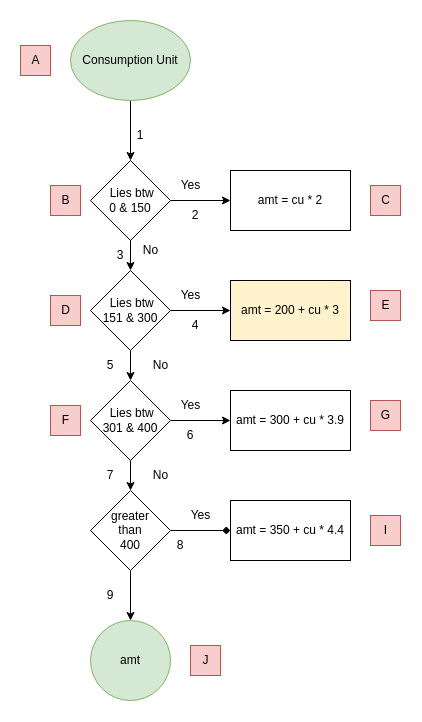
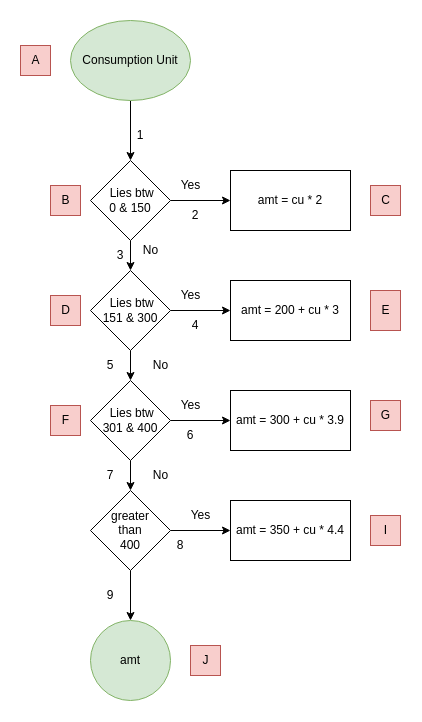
  <mxCell id="0" />
  <mxCell id="1" parent="0" />
  <mxCell id="2" value="" style="edgeStyle=orthogonalEdgeStyle;rounded=0;orthogonalLoop=1;jettySize=auto;html=1;" edge="1" parent="1" source="3" target="6"><mxGeometry relative="1" as="geometry" /></mxCell>
  <mxCell id="3" value="Consumption Unit" style="ellipse;whiteSpace=wrap;html=1;fillColor=#d5e8d4;strokeColor=#82b366;" vertex="1" parent="1"><mxGeometry x="70" y="20" width="120" height="80" as="geometry" /></mxCell>
  <mxCell id="4" value="" style="edgeStyle=orthogonalEdgeStyle;rounded=0;orthogonalLoop=1;jettySize=auto;html=1;" edge="1" parent="1" source="6" target="9"><mxGeometry relative="1" as="geometry" /></mxCell>
  <mxCell id="5" value="" style="edgeStyle=orthogonalEdgeStyle;rounded=0;orthogonalLoop=1;jettySize=auto;html=1;" edge="1" parent="1" source="6" target="16"><mxGeometry relative="1" as="geometry" /></mxCell>
  <mxCell id="6" value="&amp;nbsp;Lies btw &lt;br&gt;0 &amp;amp; 150" style="rhombus;whiteSpace=wrap;html=1;" vertex="1" parent="1"><mxGeometry x="90" y="160" width="80" height="80" as="geometry" /></mxCell>
  <mxCell id="7" value="" style="edgeStyle=orthogonalEdgeStyle;rounded=0;orthogonalLoop=1;jettySize=auto;html=1;" edge="1" parent="1" source="9" target="12"><mxGeometry relative="1" as="geometry" /></mxCell>
  <mxCell id="8" style="edgeStyle=orthogonalEdgeStyle;rounded=0;orthogonalLoop=1;jettySize=auto;html=1;exitX=1;exitY=0.5;exitDx=0;exitDy=0;" edge="1" parent="1" source="9" target="17"><mxGeometry relative="1" as="geometry" /></mxCell>
  <mxCell id="9" value="&amp;nbsp;Lies btw &lt;br&gt;151 &amp;amp; 300" style="rhombus;whiteSpace=wrap;html=1;" vertex="1" parent="1"><mxGeometry x="90" y="270" width="80" height="80" as="geometry" /></mxCell>
  <mxCell id="10" value="" style="edgeStyle=orthogonalEdgeStyle;rounded=0;orthogonalLoop=1;jettySize=auto;html=1;" edge="1" parent="1" source="12" target="15"><mxGeometry relative="1" as="geometry" /></mxCell>
  <mxCell id="11" style="edgeStyle=orthogonalEdgeStyle;rounded=0;orthogonalLoop=1;jettySize=auto;html=1;exitX=1;exitY=0.5;exitDx=0;exitDy=0;" edge="1" parent="1" source="12" target="18"><mxGeometry relative="1" as="geometry" /></mxCell>
  <mxCell id="12" value="&amp;nbsp;Lies btw &lt;br&gt;301 &amp;amp; 400" style="rhombus;whiteSpace=wrap;html=1;" vertex="1" parent="1"><mxGeometry x="90" y="380" width="80" height="80" as="geometry" /></mxCell>
- <mxCell id="13" style="edgeStyle=orthogonalEdgeStyle;rounded=0;orthogonalLoop=1;jettySize=auto;html=1;exitX=1;exitY=0.5;exitDx=0;exitDy=0;entryX=0;entryY=0.5;entryDx=0;entryDy=0;endArrow=diamond;" edge="1" parent="1" source="15" target="19"><mxGeometry relative="1" as="geometry" /></mxCell>
+ <mxCell id="13" style="edgeStyle=orthogonalEdgeStyle;rounded=0;orthogonalLoop=1;jettySize=auto;html=1;exitX=1;exitY=0.5;exitDx=0;exitDy=0;entryX=0;entryY=0.5;entryDx=0;entryDy=0;" edge="1" parent="1" source="15" target="19"><mxGeometry relative="1" as="geometry" /></mxCell>
  <mxCell id="14" value="" style="edgeStyle=orthogonalEdgeStyle;rounded=0;orthogonalLoop=1;jettySize=auto;html=1;" edge="1" parent="1" source="15" target="27"><mxGeometry relative="1" as="geometry" /></mxCell>
  <mxCell id="15" value="greater &lt;br&gt;than&lt;br&gt;400" style="rhombus;whiteSpace=wrap;html=1;" vertex="1" parent="1"><mxGeometry x="90" y="490" width="80" height="80" as="geometry" /></mxCell>
  <mxCell id="16" value="amt = cu * 2" style="whiteSpace=wrap;html=1;" vertex="1" parent="1"><mxGeometry x="230" y="170" width="120" height="60" as="geometry" /></mxCell>
- <mxCell id="17" value="amt = 200 + cu * 3" style="whiteSpace=wrap;html=1;fillColor=#fff2cc;" vertex="1" parent="1"><mxGeometry x="230" y="280" width="120" height="60" as="geometry" /></mxCell>
+ <mxCell id="17" value="amt = 200 + cu * 3" style="whiteSpace=wrap;html=1;" vertex="1" parent="1"><mxGeometry x="230" y="280" width="120" height="60" as="geometry" /></mxCell>
  <mxCell id="18" value="amt = 300 + cu * 3.9" style="whiteSpace=wrap;html=1;" vertex="1" parent="1"><mxGeometry x="230" y="390" width="120" height="60" as="geometry" /></mxCell>
  <mxCell id="19" value="amt = 350 + cu * 4.4" style="whiteSpace=wrap;html=1;" vertex="1" parent="1"><mxGeometry x="230" y="500" width="120" height="60" as="geometry" /></mxCell>
  <mxCell id="20" value="No" style="text;html=1;align=center;verticalAlign=middle;resizable=0;points=[];autosize=1;strokeColor=none;fillColor=none;" vertex="1" parent="1"><mxGeometry x="130" y="235" width="40" height="30" as="geometry" /></mxCell>
  <mxCell id="21" value="No" style="text;html=1;align=center;verticalAlign=middle;resizable=0;points=[];autosize=1;strokeColor=none;fillColor=none;" vertex="1" parent="1"><mxGeometry x="140" y="350" width="40" height="30" as="geometry" /></mxCell>
  <mxCell id="22" value="No" style="text;html=1;align=center;verticalAlign=middle;resizable=0;points=[];autosize=1;strokeColor=none;fillColor=none;" vertex="1" parent="1"><mxGeometry x="140" y="460" width="40" height="30" as="geometry" /></mxCell>
  <mxCell id="23" value="Yes" style="text;html=1;align=center;verticalAlign=middle;resizable=0;points=[];autosize=1;strokeColor=none;fillColor=none;" vertex="1" parent="1"><mxGeometry x="170" y="170" width="40" height="30" as="geometry" /></mxCell>
  <mxCell id="24" value="Yes" style="text;html=1;align=center;verticalAlign=middle;resizable=0;points=[];autosize=1;strokeColor=none;fillColor=none;" vertex="1" parent="1"><mxGeometry x="170" y="280" width="40" height="30" as="geometry" /></mxCell>
  <mxCell id="25" value="Yes" style="text;html=1;align=center;verticalAlign=middle;resizable=0;points=[];autosize=1;strokeColor=none;fillColor=none;" vertex="1" parent="1"><mxGeometry x="170" y="390" width="40" height="30" as="geometry" /></mxCell>
  <mxCell id="26" value="Yes" style="text;html=1;align=center;verticalAlign=middle;resizable=0;points=[];autosize=1;strokeColor=none;fillColor=none;" vertex="1" parent="1"><mxGeometry x="180" y="500" width="40" height="30" as="geometry" /></mxCell>
  <mxCell id="27" value="amt" style="ellipse;whiteSpace=wrap;html=1;fillColor=#d5e8d4;strokeColor=#82b366;" vertex="1" parent="1"><mxGeometry x="90" y="620" width="80" height="80" as="geometry" /></mxCell>
  <mxCell id="28" value="A" style="text;html=1;align=center;verticalAlign=middle;resizable=0;points=[];autosize=1;strokeColor=#b85450;fillColor=#f8cecc;" vertex="1" parent="1"><mxGeometry x="20" y="45" width="30" height="30" as="geometry" /></mxCell>
  <mxCell id="29" value="B" style="text;html=1;align=center;verticalAlign=middle;resizable=0;points=[];autosize=1;strokeColor=#b85450;fillColor=#f8cecc;" vertex="1" parent="1"><mxGeometry x="50" y="185" width="30" height="30" as="geometry" /></mxCell>
  <mxCell id="30" value="C&lt;span style=&quot;color: rgba(0, 0, 0, 0); font-family: monospace; font-size: 0px; text-align: start;&quot;&gt;%3CmxGraphModel%3E%3Croot%3E%3CmxCell%20id%3D%220%22%2F%3E%3CmxCell%20id%3D%221%22%20parent%3D%220%22%2F%3E%3CmxCell%20id%3D%222%22%20value%3D%22B%22%20style%3D%22text%3Bhtml%3D1%3Balign%3Dcenter%3BverticalAlign%3Dmiddle%3Bresizable%3D0%3Bpoints%3D%5B%5D%3Bautosize%3D1%3BstrokeColor%3D%23b85450%3BfillColor%3D%23f8cecc%3B%22%20vertex%3D%221%22%20parent%3D%221%22%3E%3CmxGeometry%20x%3D%22310%22%20y%3D%22195%22%20width%3D%2230%22%20height%3D%2230%22%20as%3D%22geometry%22%2F%3E%3C%2FmxCell%3E%3C%2Froot%3E%3C%2FmxGraphModel%3E&lt;/span&gt;" style="text;html=1;align=center;verticalAlign=middle;resizable=0;points=[];autosize=1;strokeColor=#b85450;fillColor=#f8cecc;" vertex="1" parent="1"><mxGeometry x="370" y="185" width="30" height="30" as="geometry" /></mxCell>
  <mxCell id="31" value="D" style="text;html=1;align=center;verticalAlign=middle;resizable=0;points=[];autosize=1;strokeColor=#b85450;fillColor=#f8cecc;" vertex="1" parent="1"><mxGeometry x="50" y="295" width="30" height="30" as="geometry" /></mxCell>
- <mxCell id="32" value="E" style="text;html=1;align=center;verticalAlign=middle;resizable=0;points=[];autosize=1;strokeColor=#b85450;fillColor=#f8cecc;" vertex="1" parent="1"><mxGeometry x="370" y="290" width="30" height="30" as="geometry" /></mxCell>
+ <mxCell id="32" value="E" style="text;html=1;align=center;verticalAlign=middle;resizable=0;points=[];autosize=1;strokeColor=#b85450;fillColor=#f8cecc;" vertex="1" parent="1"><mxGeometry x="370" y="290" width="30" height="40" as="geometry" /></mxCell>
  <mxCell id="33" value="F" style="text;html=1;align=center;verticalAlign=middle;resizable=0;points=[];autosize=1;strokeColor=#b85450;fillColor=#f8cecc;" vertex="1" parent="1"><mxGeometry x="50" y="405" width="30" height="30" as="geometry" /></mxCell>
  <mxCell id="34" value="G" style="text;html=1;align=center;verticalAlign=middle;resizable=0;points=[];autosize=1;strokeColor=#b85450;fillColor=#f8cecc;" vertex="1" parent="1"><mxGeometry x="370" y="400" width="30" height="30" as="geometry" /></mxCell>
  <mxCell id="35" value="I" style="text;html=1;align=center;verticalAlign=middle;resizable=0;points=[];autosize=1;strokeColor=#b85450;fillColor=#f8cecc;" vertex="1" parent="1"><mxGeometry x="370" y="515" width="30" height="30" as="geometry" /></mxCell>
  <mxCell id="36" value="J" style="text;html=1;align=center;verticalAlign=middle;resizable=0;points=[];autosize=1;strokeColor=#b85450;fillColor=#f8cecc;" vertex="1" parent="1"><mxGeometry x="190" y="645" width="30" height="30" as="geometry" /></mxCell>
  <mxCell id="37" value="1" style="text;html=1;strokeColor=none;fillColor=none;align=center;verticalAlign=middle;whiteSpace=wrap;rounded=0;" vertex="1" parent="1"><mxGeometry x="110" y="120" width="60" height="30" as="geometry" /></mxCell>
  <mxCell id="38" value="2" style="text;html=1;strokeColor=none;fillColor=none;align=center;verticalAlign=middle;whiteSpace=wrap;rounded=0;" vertex="1" parent="1"><mxGeometry x="165" y="200" width="60" height="30" as="geometry" /></mxCell>
  <mxCell id="39" value="3" style="text;html=1;strokeColor=none;fillColor=none;align=center;verticalAlign=middle;whiteSpace=wrap;rounded=0;" vertex="1" parent="1"><mxGeometry x="90" y="240" width="60" height="30" as="geometry" /></mxCell>
  <mxCell id="40" value="4" style="text;html=1;strokeColor=none;fillColor=none;align=center;verticalAlign=middle;whiteSpace=wrap;rounded=0;" vertex="1" parent="1"><mxGeometry x="165" y="310" width="60" height="30" as="geometry" /></mxCell>
  <mxCell id="41" value="5" style="text;html=1;strokeColor=none;fillColor=none;align=center;verticalAlign=middle;whiteSpace=wrap;rounded=0;" vertex="1" parent="1"><mxGeometry x="80" y="350" width="60" height="30" as="geometry" /></mxCell>
  <mxCell id="42" value="6" style="text;html=1;strokeColor=none;fillColor=none;align=center;verticalAlign=middle;whiteSpace=wrap;rounded=0;" vertex="1" parent="1"><mxGeometry x="160" y="420" width="60" height="30" as="geometry" /></mxCell>
  <mxCell id="43" value="7" style="text;html=1;strokeColor=none;fillColor=none;align=center;verticalAlign=middle;whiteSpace=wrap;rounded=0;" vertex="1" parent="1"><mxGeometry x="80" y="460" width="60" height="30" as="geometry" /></mxCell>
  <mxCell id="44" value="8" style="text;html=1;strokeColor=none;fillColor=none;align=center;verticalAlign=middle;whiteSpace=wrap;rounded=0;" vertex="1" parent="1"><mxGeometry x="150" y="530" width="60" height="30" as="geometry" /></mxCell>
  <mxCell id="45" value="9" style="text;html=1;strokeColor=none;fillColor=none;align=center;verticalAlign=middle;whiteSpace=wrap;rounded=0;" vertex="1" parent="1"><mxGeometry x="80" y="580" width="60" height="30" as="geometry" /></mxCell>
